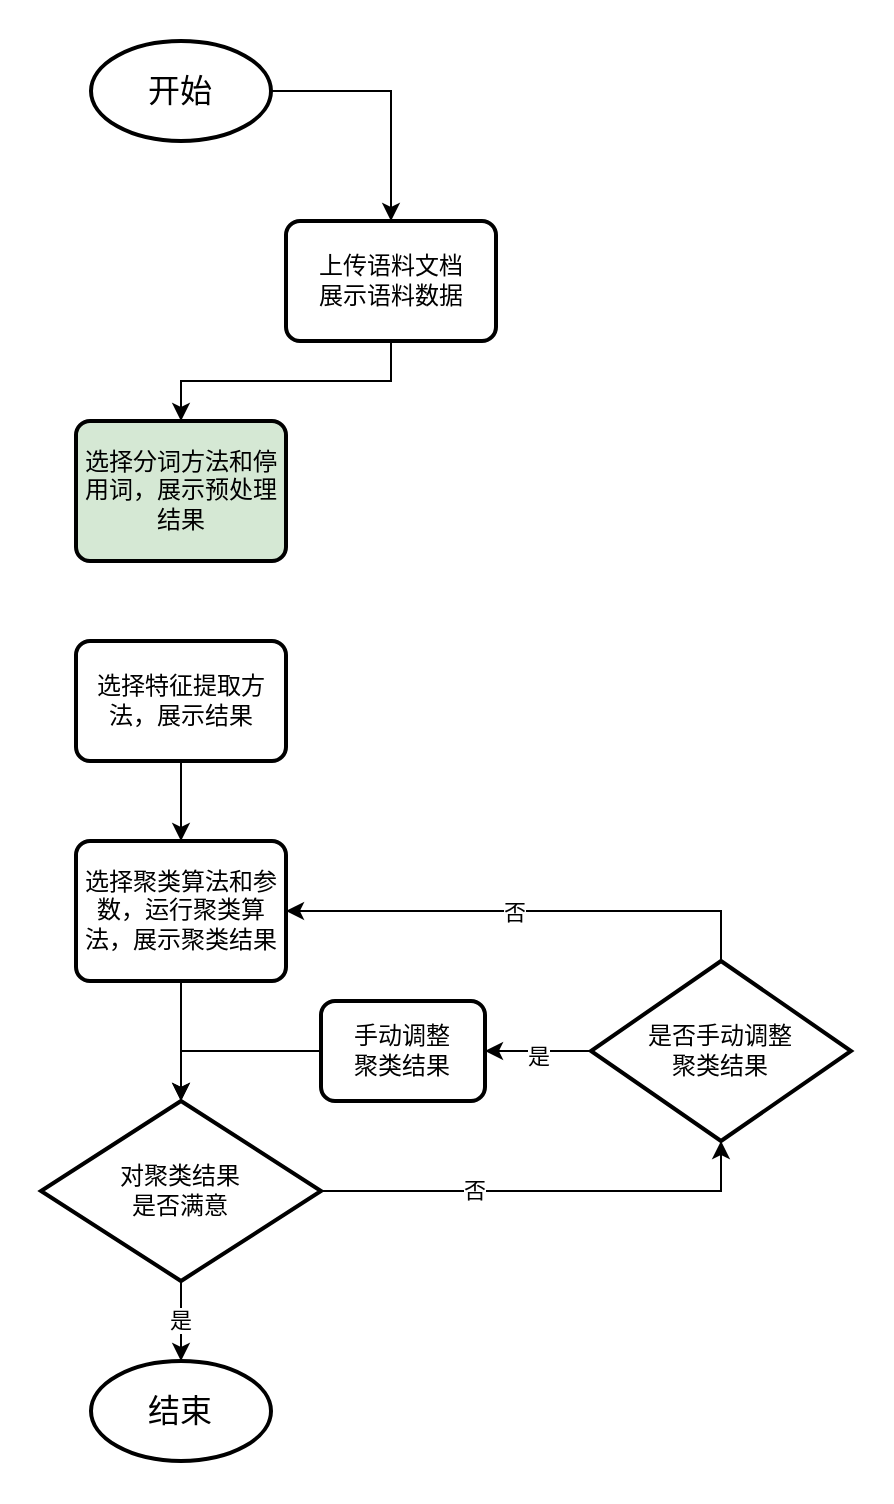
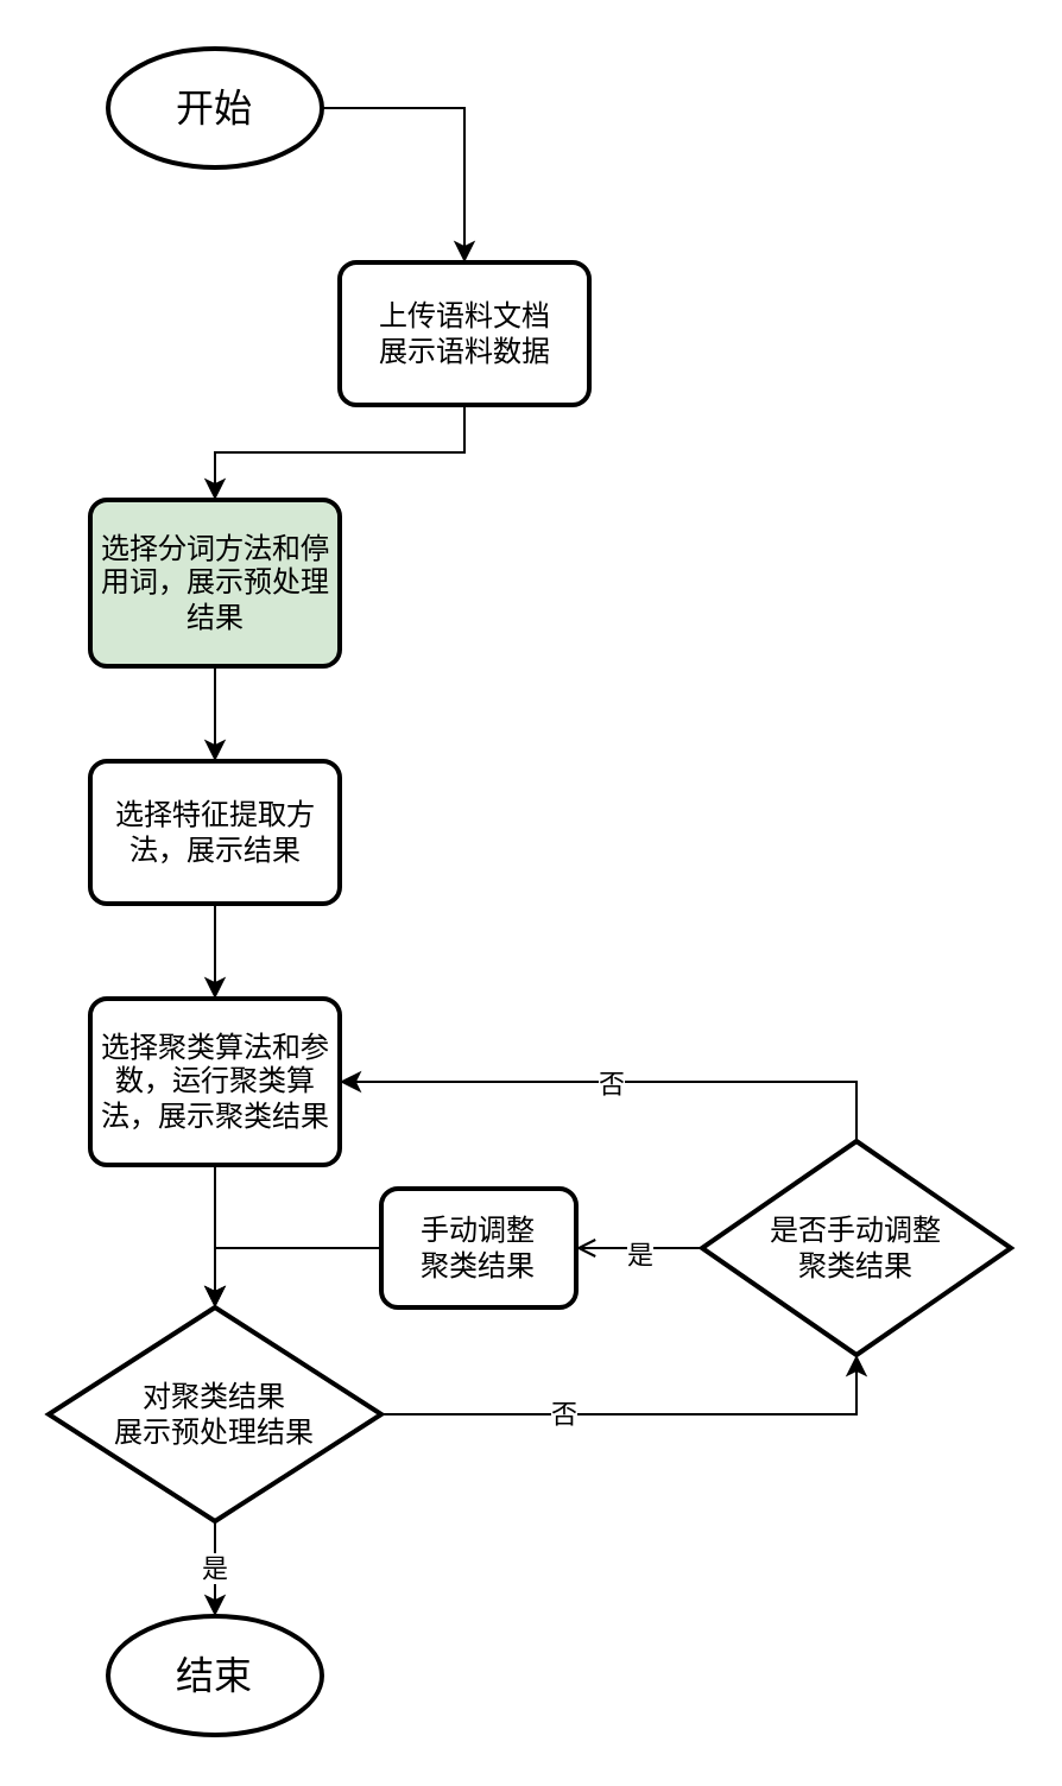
  <mxCell id="0" />
  <mxCell id="1" parent="0" />
  <mxCell id="2" value="" style="edgeStyle=orthogonalEdgeStyle;rounded=0;orthogonalLoop=1;jettySize=auto;html=1;" edge="1" parent="1" source="3" target="5"><mxGeometry relative="1" as="geometry" /></mxCell>
  <mxCell id="3" value="&lt;font style=&quot;font-size: 16px&quot;&gt;开始&lt;/font&gt;" style="strokeWidth=2;html=1;shape=mxgraph.flowchart.start_1;whiteSpace=wrap;" vertex="1" parent="1"><mxGeometry x="45" y="20" width="90" height="50" as="geometry" /></mxCell>
  <mxCell id="4" value="" style="edgeStyle=orthogonalEdgeStyle;rounded=0;orthogonalLoop=1;jettySize=auto;html=1;" edge="1" parent="1" source="5" target="7"><mxGeometry relative="1" as="geometry" /></mxCell>
  <mxCell id="5" value="上传语料文档&lt;br&gt;展示语料数据" style="rounded=1;whiteSpace=wrap;html=1;absoluteArcSize=1;arcSize=14;strokeWidth=2;" vertex="1" parent="1"><mxGeometry x="142.5" y="110" width="105" height="60" as="geometry" /></mxCell>
+ <mxCell id="6" style="edgeStyle=orthogonalEdgeStyle;rounded=0;orthogonalLoop=1;jettySize=auto;html=1;exitX=0.5;exitY=1;exitDx=0;exitDy=0;entryX=0.5;entryY=0;entryDx=0;entryDy=0;" edge="1" parent="1" source="7" target="9"><mxGeometry relative="1" as="geometry" /></mxCell>
  <mxCell id="7" value="选择分词方法和停用词，展示预处理结果" style="rounded=1;whiteSpace=wrap;html=1;absoluteArcSize=1;arcSize=14;strokeWidth=2;fillColor=#d5e8d4;" vertex="1" parent="1"><mxGeometry x="37.5" y="210" width="105" height="70" as="geometry" /></mxCell>
  <mxCell id="8" style="edgeStyle=orthogonalEdgeStyle;rounded=0;orthogonalLoop=1;jettySize=auto;html=1;exitX=0.5;exitY=1;exitDx=0;exitDy=0;entryX=0.5;entryY=0;entryDx=0;entryDy=0;" edge="1" parent="1" source="9" target="11"><mxGeometry relative="1" as="geometry" /></mxCell>
  <mxCell id="9" value="选择特征提取方法，展示结果" style="rounded=1;whiteSpace=wrap;html=1;absoluteArcSize=1;arcSize=14;strokeWidth=2;" vertex="1" parent="1"><mxGeometry x="37.5" y="320" width="105" height="60" as="geometry" /></mxCell>
  <mxCell id="10" style="edgeStyle=orthogonalEdgeStyle;rounded=0;orthogonalLoop=1;jettySize=auto;html=1;exitX=0.5;exitY=1;exitDx=0;exitDy=0;entryX=0.5;entryY=0;entryDx=0;entryDy=0;entryPerimeter=0;" edge="1" parent="1" source="11" target="15"><mxGeometry relative="1" as="geometry" /></mxCell>
  <mxCell id="11" value="选择聚类算法和参数，运行聚类算法，展示聚类结果" style="rounded=1;whiteSpace=wrap;html=1;absoluteArcSize=1;arcSize=14;strokeWidth=2;" vertex="1" parent="1"><mxGeometry x="37.5" y="420" width="105" height="70" as="geometry" /></mxCell>
  <mxCell id="12" value="是" style="edgeStyle=orthogonalEdgeStyle;rounded=0;orthogonalLoop=1;jettySize=auto;html=1;" edge="1" parent="1" source="15" target="16"><mxGeometry relative="1" as="geometry" /></mxCell>
  <mxCell id="13" style="edgeStyle=orthogonalEdgeStyle;rounded=0;orthogonalLoop=1;jettySize=auto;html=1;exitX=1;exitY=0.5;exitDx=0;exitDy=0;exitPerimeter=0;entryX=0.5;entryY=1;entryDx=0;entryDy=0;entryPerimeter=0;" edge="1" parent="1" source="15" target="21"><mxGeometry relative="1" as="geometry" /></mxCell>
  <mxCell id="14" value="否" style="edgeLabel;html=1;align=center;verticalAlign=middle;resizable=0;points=[];" vertex="1" connectable="0" parent="13"><mxGeometry x="-0.321" y="1" relative="1" as="geometry"><mxPoint as="offset" /></mxGeometry></mxCell>
- <mxCell id="15" value="对聚类结果&lt;br&gt;是否满意" style="strokeWidth=2;html=1;shape=mxgraph.flowchart.decision;whiteSpace=wrap;" vertex="1" parent="1"><mxGeometry x="20" y="550" width="140" height="90" as="geometry" /></mxCell>
+ <mxCell id="15" value="对聚类结果&lt;br&gt;展示预处理结果" style="strokeWidth=2;html=1;shape=mxgraph.flowchart.decision;whiteSpace=wrap;" vertex="1" parent="1"><mxGeometry x="20" y="550" width="140" height="90" as="geometry" /></mxCell>
  <mxCell id="16" value="&lt;font style=&quot;font-size: 16px&quot;&gt;结束&lt;/font&gt;" style="strokeWidth=2;html=1;shape=mxgraph.flowchart.start_1;whiteSpace=wrap;" vertex="1" parent="1"><mxGeometry x="45" y="680" width="90" height="50" as="geometry" /></mxCell>
  <mxCell id="17" style="edgeStyle=orthogonalEdgeStyle;rounded=0;orthogonalLoop=1;jettySize=auto;html=1;exitX=0.5;exitY=0;exitDx=0;exitDy=0;exitPerimeter=0;entryX=1;entryY=0.5;entryDx=0;entryDy=0;" edge="1" parent="1" source="21" target="11"><mxGeometry relative="1" as="geometry" /></mxCell>
  <mxCell id="18" value="否" style="edgeLabel;html=1;align=center;verticalAlign=middle;resizable=0;points=[];" vertex="1" connectable="0" parent="17"><mxGeometry x="0.063" relative="1" as="geometry"><mxPoint as="offset" /></mxGeometry></mxCell>
- <mxCell id="19" style="edgeStyle=orthogonalEdgeStyle;rounded=0;orthogonalLoop=1;jettySize=auto;html=1;exitX=0;exitY=0.5;exitDx=0;exitDy=0;exitPerimeter=0;" edge="1" parent="1" source="21" target="23"><mxGeometry relative="1" as="geometry" /></mxCell>
+ <mxCell id="19" style="edgeStyle=orthogonalEdgeStyle;rounded=0;orthogonalLoop=1;jettySize=auto;html=1;exitX=0;exitY=0.5;exitDx=0;exitDy=0;exitPerimeter=0;endArrow=open;" edge="1" parent="1" source="21" target="23"><mxGeometry relative="1" as="geometry" /></mxCell>
  <mxCell id="20" value="是" style="edgeLabel;html=1;align=center;verticalAlign=middle;resizable=0;points=[];" vertex="1" connectable="0" parent="19"><mxGeometry y="2" relative="1" as="geometry"><mxPoint as="offset" /></mxGeometry></mxCell>
  <mxCell id="21" value="是否手动调整&lt;br&gt;聚类结果" style="strokeWidth=2;html=1;shape=mxgraph.flowchart.decision;whiteSpace=wrap;" vertex="1" parent="1"><mxGeometry x="295" y="480" width="130" height="90" as="geometry" /></mxCell>
  <mxCell id="22" style="edgeStyle=orthogonalEdgeStyle;rounded=0;orthogonalLoop=1;jettySize=auto;html=1;exitX=0;exitY=0.5;exitDx=0;exitDy=0;entryX=0.5;entryY=0;entryDx=0;entryDy=0;entryPerimeter=0;" edge="1" parent="1" source="23" target="15"><mxGeometry relative="1" as="geometry" /></mxCell>
  <mxCell id="23" value="手动调整&lt;br&gt;聚类结果" style="rounded=1;whiteSpace=wrap;html=1;absoluteArcSize=1;arcSize=14;strokeWidth=2;" vertex="1" parent="1"><mxGeometry x="160" y="500" width="82" height="50" as="geometry" /></mxCell>
